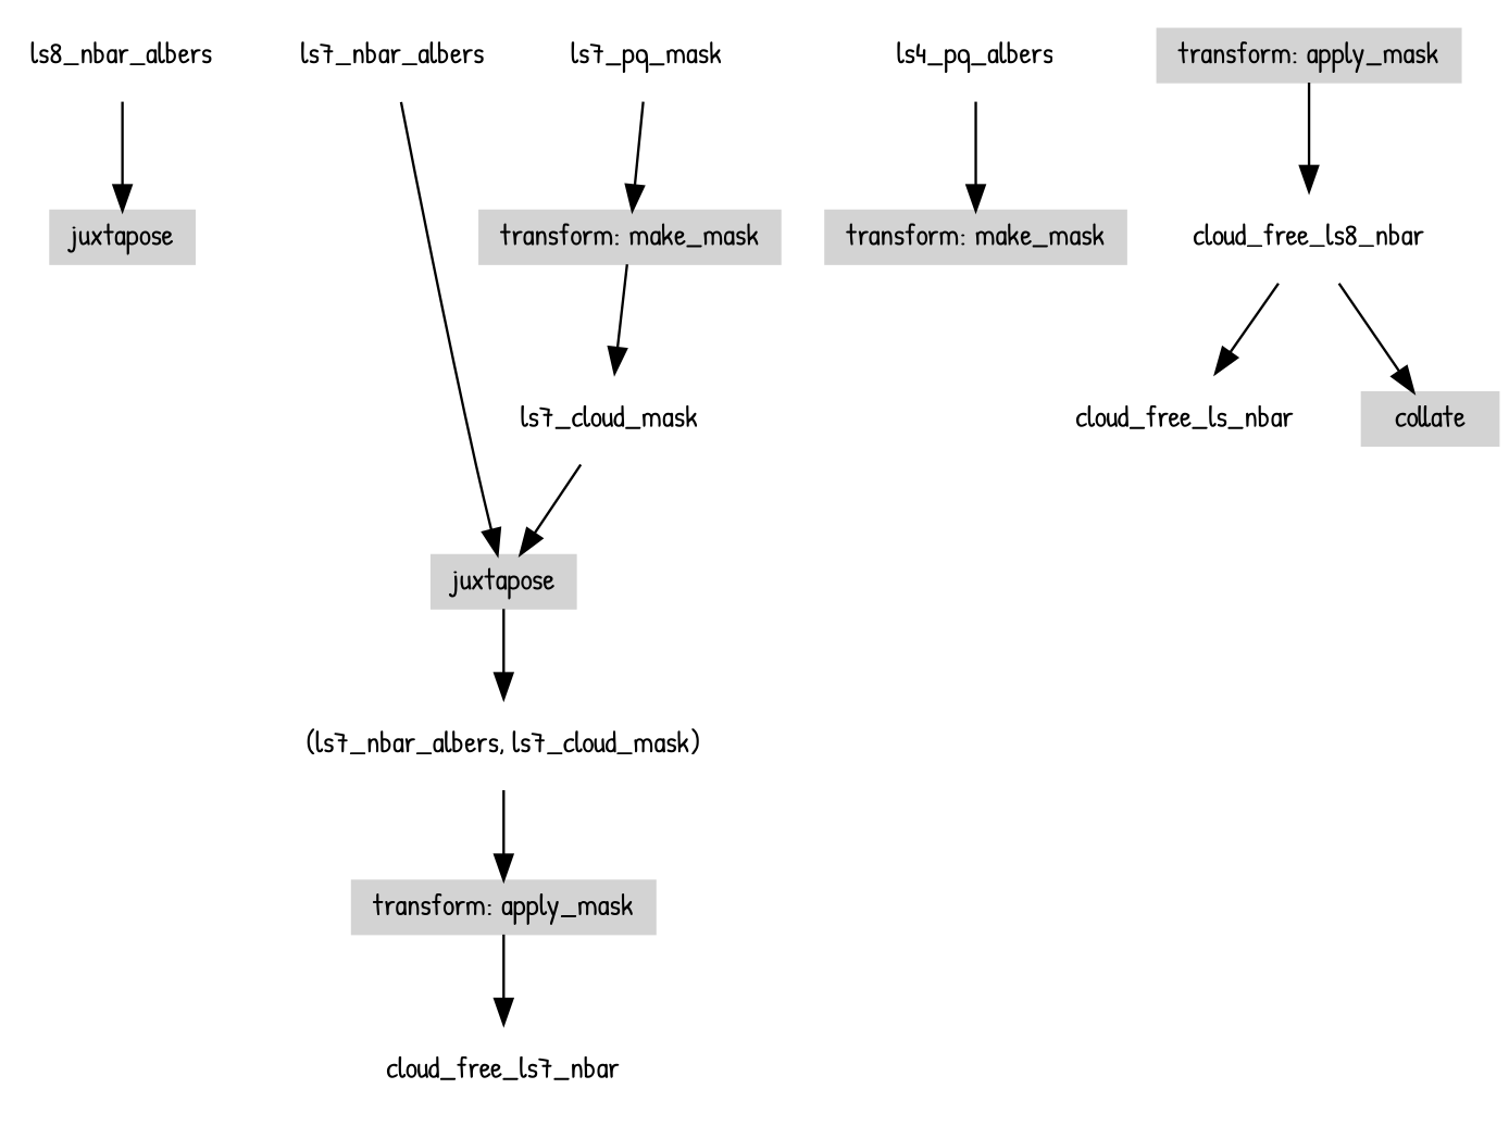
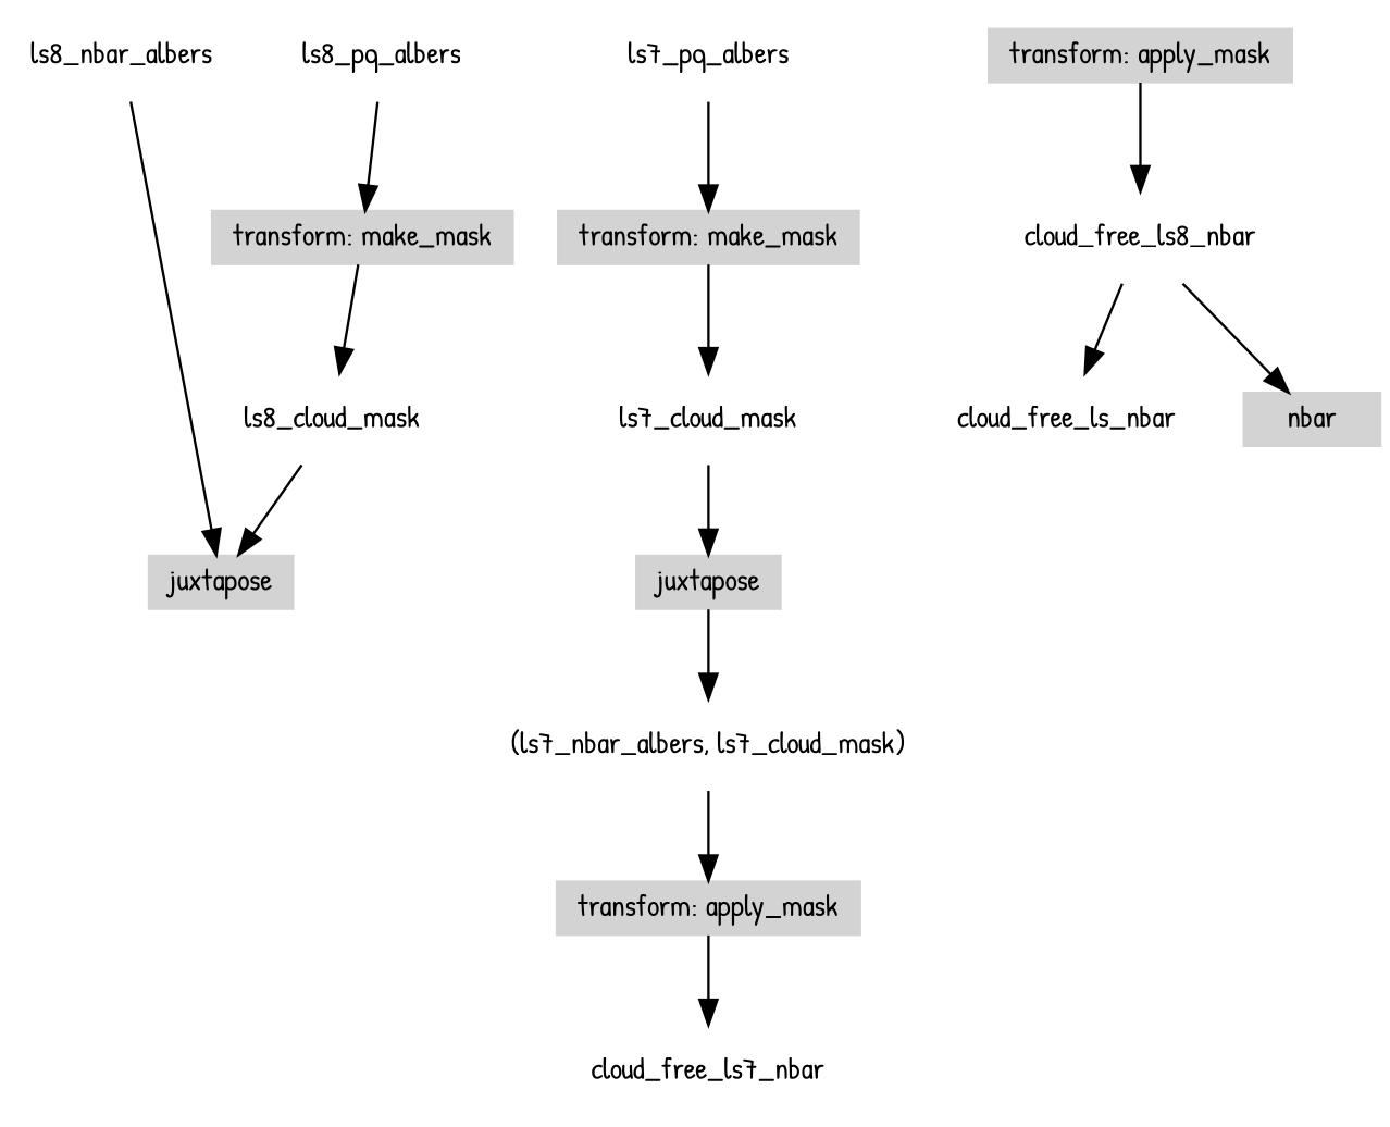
  digraph {
    fontname="Patrick Hand"
    node [fontname="Patrick Hand" fontsize=12 shape=plaintext]
    edge [fontname="Patrick Hand"]
    ls8_nbar_albers
-   ls7_nbar_albers
-   ls8_pq_albers [label=ls4_pq_albers]
-   ls7_pq_albers [label=ls7_pq_mask]
+   ls8_pq_albers
+   ls7_pq_albers
    n5 [color=lightgray height=0.2 label=juxtapose shape=box style=filled]
    n6 [color=lightgray height=0.2 label=juxtapose shape=box style=filled]
    n7 [color=lightgray height=0.2 label="transform: make_mask" shape=box style=filled]
    n8 [color=lightgray height=0.2 label="transform: make_mask" shape=box style=filled]
    cloud_free_ls8_nbar
    cloud_free_ls_nbar
-   collate [color=lightgray height=0.2 shape=box style=filled]
+   collate [color=lightgray height=0.2 shape=box style=filled label=nbar]
    n12 [color=lightgray height=0.2 label="transform: apply_mask" shape=box style=filled]
    n13 [color=lightgray height=0.2 label="transform: apply_mask" shape=box style=filled]
    cloud_free_ls7_nbar
    n15 [label="(ls7_nbar_albers, ls7_cloud_mask)"]
+   ls8_cloud_mask
    ls7_cloud_mask
    subgraph sub_1 {
      rank=same
      ls8_nbar_albers
-     ls7_nbar_albers
      ls8_pq_albers
      ls7_pq_albers
    }
    ls8_nbar_albers -> n5
-   ls7_nbar_albers -> n6
    ls8_pq_albers -> n7
    ls7_pq_albers -> n8
    n6 -> n15
+   n7 -> ls8_cloud_mask
    n8 -> ls7_cloud_mask
    cloud_free_ls8_nbar -> cloud_free_ls_nbar
    cloud_free_ls8_nbar -> collate
    n12 -> cloud_free_ls8_nbar
    n13 -> cloud_free_ls7_nbar
    n15 -> n13
+   ls8_cloud_mask -> n5
    ls7_cloud_mask -> n6
  }
